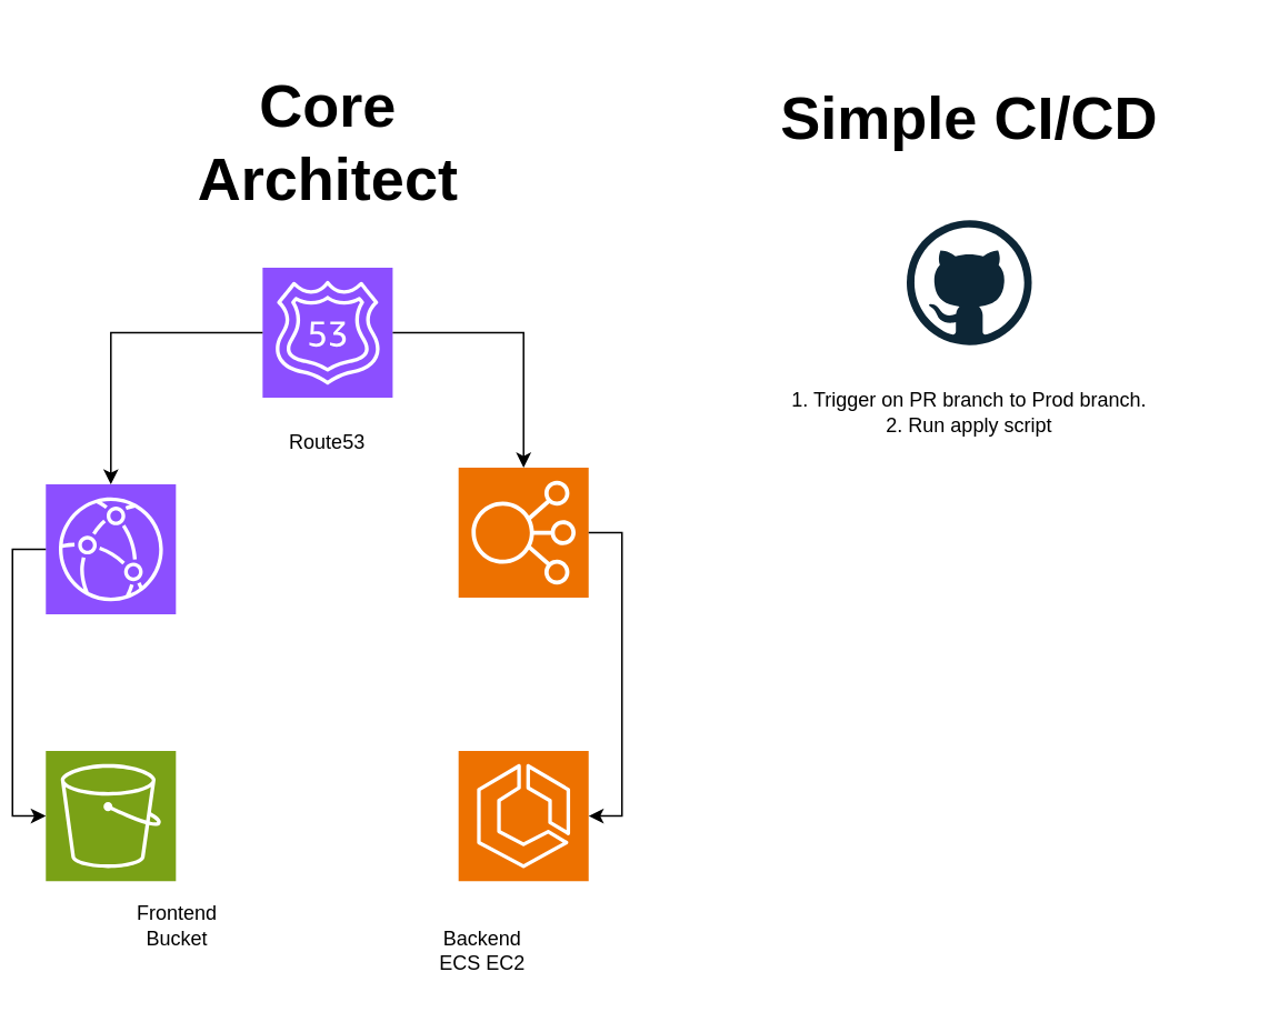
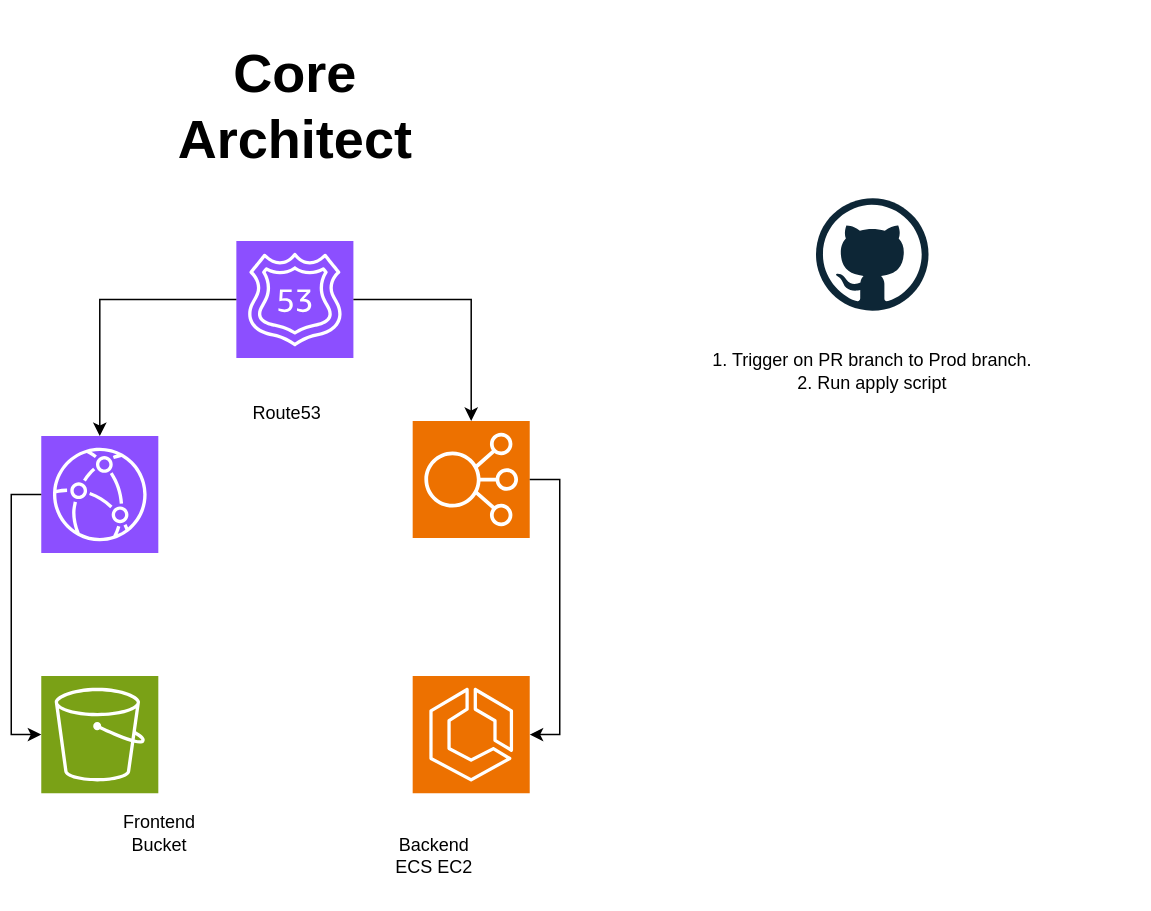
  <mxCell id="0" />
  <mxCell id="1" parent="0" />
  <mxCell id="2" value="" style="sketch=0;points=[[0,0,0],[0.25,0,0],[0.5,0,0],[0.75,0,0],[1,0,0],[0,1,0],[0.25,1,0],[0.5,1,0],[0.75,1,0],[1,1,0],[0,0.25,0],[0,0.5,0],[0,0.75,0],[1,0.25,0],[1,0.5,0],[1,0.75,0]];outlineConnect=0;fontColor=#232F3E;fillColor=#8C4FFF;strokeColor=#ffffff;dashed=0;verticalLabelPosition=bottom;verticalAlign=top;align=center;html=1;fontSize=12;fontStyle=0;aspect=fixed;shape=mxgraph.aws4.resourceIcon;resIcon=mxgraph.aws4.route_53;" parent="1" vertex="1"><mxGeometry x="150" y="160" width="78" height="78" as="geometry" /></mxCell>
- <mxCell id="3" value="Route53" style="text;html=1;align=center;verticalAlign=middle;whiteSpace=wrap;rounded=0;" parent="1" vertex="1"><mxGeometry x="159" y="250" width="60" height="30" as="geometry" /></mxCell>
+ <mxCell id="3" value="Route53" style="text;html=1;align=center;verticalAlign=middle;whiteSpace=wrap;rounded=0;" parent="1" vertex="1"><mxGeometry x="154" y="260" width="60" height="30" as="geometry" /></mxCell>
  <mxCell id="4" value="" style="sketch=0;points=[[0,0,0],[0.25,0,0],[0.5,0,0],[0.75,0,0],[1,0,0],[0,1,0],[0.25,1,0],[0.5,1,0],[0.75,1,0],[1,1,0],[0,0.25,0],[0,0.5,0],[0,0.75,0],[1,0.25,0],[1,0.5,0],[1,0.75,0]];outlineConnect=0;fontColor=#232F3E;fillColor=#8C4FFF;strokeColor=#ffffff;dashed=0;verticalLabelPosition=bottom;verticalAlign=top;align=center;html=1;fontSize=12;fontStyle=0;aspect=fixed;shape=mxgraph.aws4.resourceIcon;resIcon=mxgraph.aws4.cloudfront;" parent="1" vertex="1"><mxGeometry x="20" y="290" width="78" height="78" as="geometry" /></mxCell>
  <mxCell id="5" value="" style="sketch=0;points=[[0,0,0],[0.25,0,0],[0.5,0,0],[0.75,0,0],[1,0,0],[0,1,0],[0.25,1,0],[0.5,1,0],[0.75,1,0],[1,1,0],[0,0.25,0],[0,0.5,0],[0,0.75,0],[1,0.25,0],[1,0.5,0],[1,0.75,0]];outlineConnect=0;fontColor=#232F3E;fillColor=#7AA116;strokeColor=#ffffff;dashed=0;verticalLabelPosition=bottom;verticalAlign=top;align=center;html=1;fontSize=12;fontStyle=0;aspect=fixed;shape=mxgraph.aws4.resourceIcon;resIcon=mxgraph.aws4.s3;" parent="1" vertex="1"><mxGeometry x="20" y="450" width="78" height="78" as="geometry" /></mxCell>
  <mxCell id="6" value="Frontend&lt;div&gt;Bucket&lt;/div&gt;" style="text;html=1;align=center;verticalAlign=middle;whiteSpace=wrap;rounded=0;" parent="1" vertex="1"><mxGeometry x="69" y="540" width="60" height="30" as="geometry" /></mxCell>
  <mxCell id="7" value="" style="sketch=0;points=[[0,0,0],[0.25,0,0],[0.5,0,0],[0.75,0,0],[1,0,0],[0,1,0],[0.25,1,0],[0.5,1,0],[0.75,1,0],[1,1,0],[0,0.25,0],[0,0.5,0],[0,0.75,0],[1,0.25,0],[1,0.5,0],[1,0.75,0]];outlineConnect=0;fontColor=#232F3E;fillColor=#ED7100;strokeColor=#ffffff;dashed=0;verticalLabelPosition=bottom;verticalAlign=top;align=center;html=1;fontSize=12;fontStyle=0;aspect=fixed;shape=mxgraph.aws4.resourceIcon;resIcon=mxgraph.aws4.elastic_load_balancing;" parent="1" vertex="1"><mxGeometry x="267.5" y="280" width="78" height="78" as="geometry" /></mxCell>
  <mxCell id="8" value="" style="sketch=0;points=[[0,0,0],[0.25,0,0],[0.5,0,0],[0.75,0,0],[1,0,0],[0,1,0],[0.25,1,0],[0.5,1,0],[0.75,1,0],[1,1,0],[0,0.25,0],[0,0.5,0],[0,0.75,0],[1,0.25,0],[1,0.5,0],[1,0.75,0]];outlineConnect=0;fontColor=#232F3E;fillColor=#ED7100;strokeColor=#ffffff;dashed=0;verticalLabelPosition=bottom;verticalAlign=top;align=center;html=1;fontSize=12;fontStyle=0;aspect=fixed;shape=mxgraph.aws4.resourceIcon;resIcon=mxgraph.aws4.ecs;" parent="1" vertex="1"><mxGeometry x="267.5" y="450" width="78" height="78" as="geometry" /></mxCell>
  <mxCell id="9" value="Backend ECS EC2" style="text;html=1;align=center;verticalAlign=middle;whiteSpace=wrap;rounded=0;" parent="1" vertex="1"><mxGeometry x="251.5" y="555" width="60" height="30" as="geometry" /></mxCell>
  <mxCell id="10" style="edgeStyle=orthogonalEdgeStyle;rounded=0;orthogonalLoop=1;jettySize=auto;html=1;exitX=0;exitY=0.5;exitDx=0;exitDy=0;exitPerimeter=0;entryX=0.5;entryY=0;entryDx=0;entryDy=0;entryPerimeter=0;" parent="1" source="2" target="4" edge="1"><mxGeometry relative="1" as="geometry" /></mxCell>
  <mxCell id="11" style="edgeStyle=orthogonalEdgeStyle;rounded=0;orthogonalLoop=1;jettySize=auto;html=1;exitX=0;exitY=0.5;exitDx=0;exitDy=0;exitPerimeter=0;entryX=0;entryY=0.5;entryDx=0;entryDy=0;entryPerimeter=0;" parent="1" source="4" target="5" edge="1"><mxGeometry relative="1" as="geometry" /></mxCell>
- <mxCell id="12" value="&lt;font style=&quot;font-size: 36px;&quot;&gt;&lt;b&gt;Core Architect&lt;/b&gt;&lt;/font&gt;" style="text;html=1;align=center;verticalAlign=middle;whiteSpace=wrap;rounded=0;" parent="1" vertex="1"><mxGeometry x="69.5" y="45" width="239" height="80" as="geometry" /></mxCell>
- <mxCell id="13" value="&lt;span style=&quot;font-size: 36px;&quot;&gt;&lt;b&gt;Simple CI/CD&lt;/b&gt;&lt;/span&gt;" style="text;html=1;align=center;verticalAlign=middle;whiteSpace=wrap;rounded=0;" parent="1" vertex="1"><mxGeometry x="410" y="20" width="327.5" height="100" as="geometry" /></mxCell>
+ <mxCell id="12" value="&lt;font style=&quot;font-size: 36px;&quot;&gt;&lt;b&gt;Core Architect&lt;/b&gt;&lt;/font&gt;" style="text;html=1;align=center;verticalAlign=middle;whiteSpace=wrap;rounded=0;" parent="1" vertex="1"><mxGeometry x="69.5" y="30" width="239" height="80" as="geometry" /></mxCell>
  <mxCell id="14" value="" style="dashed=0;outlineConnect=0;html=1;align=center;labelPosition=center;verticalLabelPosition=bottom;verticalAlign=top;shape=mxgraph.weblogos.github" parent="1" vertex="1"><mxGeometry x="536.25" y="131.5" width="75" height="75" as="geometry" /></mxCell>
  <mxCell id="15" value="&lt;div&gt;1. Trigger on PR branch to Prod branch.&lt;/div&gt;&lt;div&gt;2. Run apply script&lt;br&gt;&lt;/div&gt;" style="text;html=1;align=center;verticalAlign=middle;whiteSpace=wrap;rounded=0;" parent="1" vertex="1"><mxGeometry x="463.75" y="206.5" width="220" height="80" as="geometry" /></mxCell>
  <mxCell id="16" style="edgeStyle=orthogonalEdgeStyle;rounded=0;orthogonalLoop=1;jettySize=auto;html=1;exitX=1;exitY=0.5;exitDx=0;exitDy=0;exitPerimeter=0;entryX=1;entryY=0.5;entryDx=0;entryDy=0;entryPerimeter=0;" edge="1" parent="1" source="7" target="8"><mxGeometry relative="1" as="geometry" /></mxCell>
  <mxCell id="17" style="edgeStyle=orthogonalEdgeStyle;rounded=0;orthogonalLoop=1;jettySize=auto;html=1;exitX=1;exitY=0.5;exitDx=0;exitDy=0;exitPerimeter=0;entryX=0.5;entryY=0;entryDx=0;entryDy=0;entryPerimeter=0;" edge="1" parent="1" source="2" target="7"><mxGeometry relative="1" as="geometry" /></mxCell>
